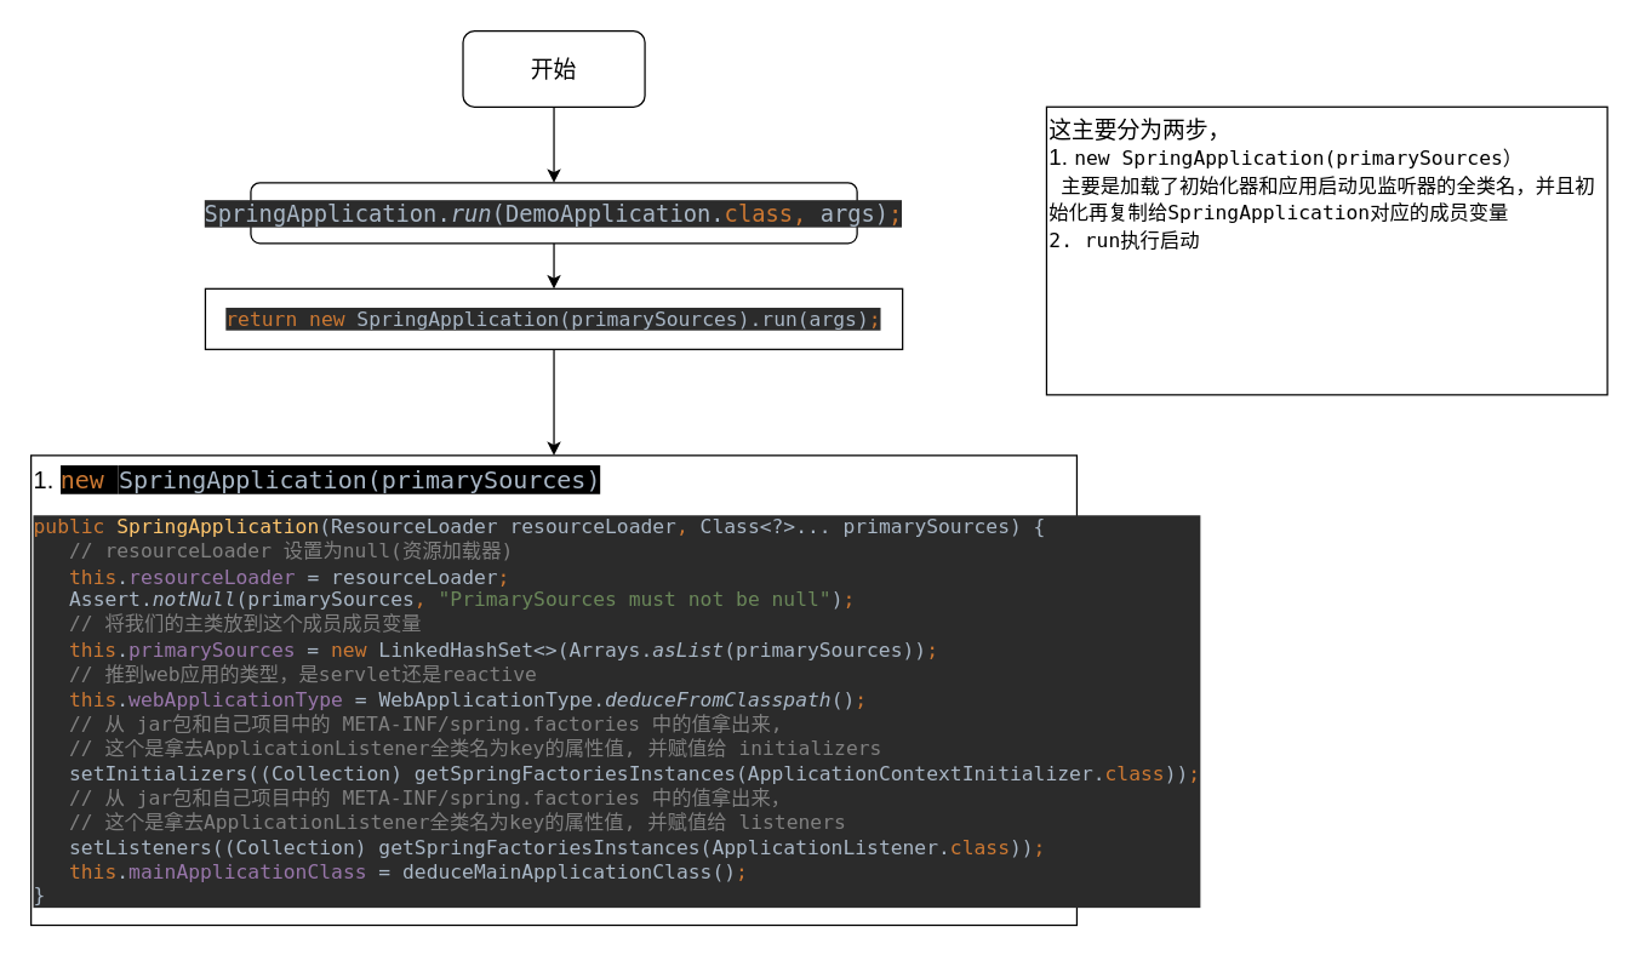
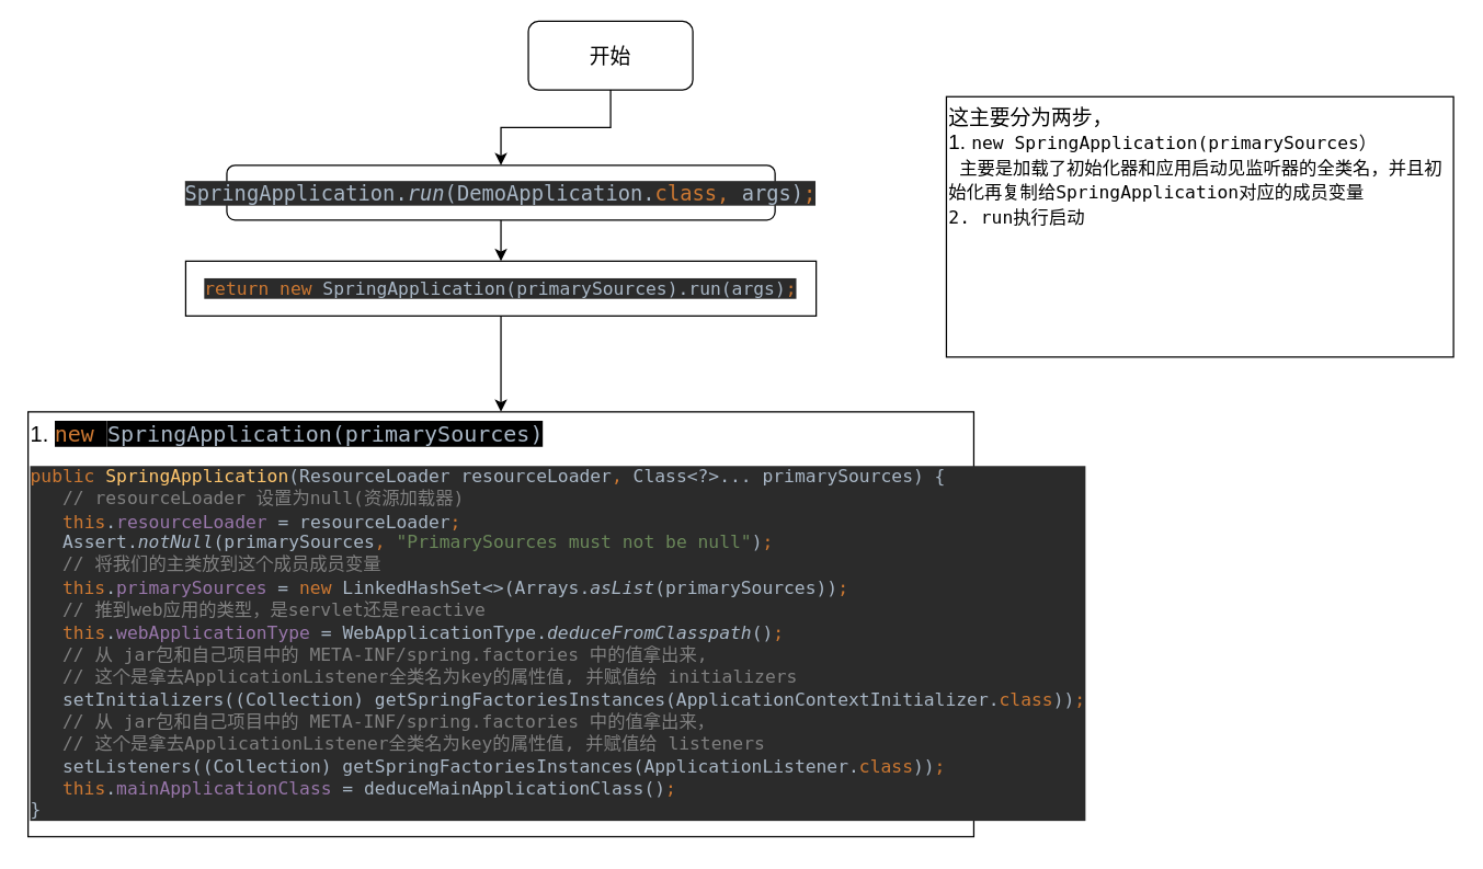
  <mxCell id="0" />
  <mxCell id="1" parent="0" />
  <mxCell id="2" style="edgeStyle=orthogonalEdgeStyle;rounded=0;orthogonalLoop=1;jettySize=auto;html=1;fontSize=15;" edge="1" parent="1" source="3" target="7"><mxGeometry relative="1" as="geometry" /></mxCell>
  <mxCell id="3" value="&lt;pre style=&quot;background-color: rgb(43 , 43 , 43) ; color: rgb(169 , 183 , 198) ; font-family: &amp;#34;jetbrains mono&amp;#34; , monospace ; font-size: 15px&quot;&gt;SpringApplication.&lt;span style=&quot;font-style: italic&quot;&gt;run&lt;/span&gt;(DemoApplication.&lt;span style=&quot;color: #cc7832&quot;&gt;class, &lt;/span&gt;args)&lt;span style=&quot;color: #cc7832&quot;&gt;;&lt;/span&gt;&lt;/pre&gt;" style="rounded=1;whiteSpace=wrap;html=1;" vertex="1" parent="1"><mxGeometry x="165" y="120" width="400" height="40" as="geometry" /></mxCell>
  <mxCell id="4" style="edgeStyle=orthogonalEdgeStyle;rounded=0;orthogonalLoop=1;jettySize=auto;html=1;fontSize=15;" edge="1" parent="1" source="5" target="3"><mxGeometry relative="1" as="geometry" /></mxCell>
- <mxCell id="5" value="开始" style="rounded=1;whiteSpace=wrap;html=1;fontSize=15;" vertex="1" parent="1"><mxGeometry x="305" y="20" width="120" height="50" as="geometry" /></mxCell>
+ <mxCell id="5" value="开始" style="rounded=1;whiteSpace=wrap;html=1;fontSize=15;" vertex="1" parent="1"><mxGeometry x="385" y="15" width="120" height="50" as="geometry" /></mxCell>
  <mxCell id="6" style="edgeStyle=orthogonalEdgeStyle;rounded=0;orthogonalLoop=1;jettySize=auto;html=1;fontSize=14;" edge="1" parent="1" source="7" target="9"><mxGeometry relative="1" as="geometry" /></mxCell>
  <mxCell id="7" value="&lt;pre style=&quot;background-color: #2b2b2b ; color: #a9b7c6 ; font-family: &amp;quot;jetbrains mono&amp;quot; , monospace ; font-size: 9.8pt&quot;&gt;&lt;span style=&quot;color: #cc7832&quot;&gt;return new &lt;/span&gt;SpringApplication(primarySources).run(args)&lt;span style=&quot;color: #cc7832&quot;&gt;;&lt;/span&gt;&lt;/pre&gt;" style="rounded=0;whiteSpace=wrap;html=1;fontSize=15;" vertex="1" parent="1"><mxGeometry x="135" y="190" width="460" height="40" as="geometry" /></mxCell>
  <mxCell id="8" value="这主要分为两步，&lt;br&gt;&lt;div&gt;&lt;span&gt;1.&amp;nbsp;&lt;/span&gt;&lt;span style=&quot;font-family: &amp;#34;jetbrains mono&amp;#34; , monospace ; font-size: 9.8pt&quot;&gt;new &lt;/span&gt;&lt;span style=&quot;font-family: &amp;#34;jetbrains mono&amp;#34; , monospace ; font-size: 9.8pt&quot;&gt;SpringApplication(primarySources）&lt;/span&gt;&lt;/div&gt;&lt;div&gt;&lt;span style=&quot;font-family: &amp;#34;jetbrains mono&amp;#34; , monospace ; font-size: 9.8pt&quot;&gt;&amp;nbsp;主要是加载了初始化器和应用启动见监听器的全类名，并且初始化再复制给SpringApplication对应的成员变量&lt;/span&gt;&lt;/div&gt;&lt;span style=&quot;font-family: &amp;#34;jetbrains mono&amp;#34; , monospace ; font-size: 9.8pt&quot;&gt;2. run执行启动&lt;br&gt;&lt;/span&gt;" style="whiteSpace=wrap;html=1;fontSize=15;rounded=0;align=left;verticalAlign=top;" vertex="1" parent="1"><mxGeometry x="690" y="70" width="370" height="190" as="geometry" /></mxCell>
  <mxCell id="9" value="&lt;font style=&quot;font-size: 16px&quot;&gt;1.&amp;nbsp;&lt;span style=&quot;font-family: &amp;#34;jetbrains mono&amp;#34; , monospace ; color: rgb(204 , 120 , 50) ; background-color: rgb(0 , 0 , 0)&quot;&gt;new &lt;/span&gt;&lt;span style=&quot;color: rgb(169 , 183 , 198) ; font-family: &amp;#34;jetbrains mono&amp;#34; , monospace&quot;&gt;&lt;span style=&quot;background-color: rgb(0 , 0 , 0)&quot;&gt;SpringApplication(primarySources)&lt;/span&gt;&lt;br&gt;&lt;/span&gt;&lt;/font&gt;&lt;pre style=&quot;background-color: rgb(43 , 43 , 43) ; color: rgb(169 , 183 , 198) ; font-family: &amp;#34;jetbrains mono&amp;#34; , monospace ; font-size: 14px&quot;&gt;&lt;pre style=&quot;font-family: &amp;#34;jetbrains mono&amp;#34; , monospace&quot;&gt;&lt;pre style=&quot;font-family: &amp;#34;jetbrains mono&amp;#34; , monospace ; font-size: 9.8pt&quot;&gt;&lt;span style=&quot;color: #cc7832&quot;&gt;public &lt;/span&gt;&lt;span style=&quot;color: #ffc66d&quot;&gt;SpringApplication&lt;/span&gt;(ResourceLoader resourceLoader&lt;span style=&quot;color: #cc7832&quot;&gt;, &lt;/span&gt;Class&amp;lt;?&amp;gt;... primarySources) {&lt;br&gt;   &lt;span style=&quot;color: #808080&quot;&gt;// resourceLoader &lt;/span&gt;&lt;span style=&quot;color: #808080 ; font-family: &amp;#34;courier new&amp;#34; , monospace&quot;&gt;设置为&lt;/span&gt;&lt;span style=&quot;color: #808080&quot;&gt;null(&lt;/span&gt;&lt;span style=&quot;color: #808080 ; font-family: &amp;#34;courier new&amp;#34; , monospace&quot;&gt;资源加载器&lt;/span&gt;&lt;span style=&quot;color: #808080&quot;&gt;)&lt;br&gt;&lt;/span&gt;&lt;span style=&quot;color: #808080&quot;&gt;   &lt;/span&gt;&lt;span style=&quot;color: #cc7832&quot;&gt;this&lt;/span&gt;.&lt;span style=&quot;color: #9876aa&quot;&gt;resourceLoader &lt;/span&gt;= resourceLoader&lt;span style=&quot;color: #cc7832&quot;&gt;;&lt;br&gt;&lt;/span&gt;&lt;span style=&quot;color: #cc7832&quot;&gt;   &lt;/span&gt;Assert.&lt;span style=&quot;font-style: italic&quot;&gt;notNull&lt;/span&gt;(primarySources&lt;span style=&quot;color: #cc7832&quot;&gt;, &lt;/span&gt;&lt;span style=&quot;color: #6a8759&quot;&gt;&quot;PrimarySources must not be null&quot;&lt;/span&gt;)&lt;span style=&quot;color: #cc7832&quot;&gt;;&lt;br&gt;&lt;/span&gt;&lt;span style=&quot;color: #cc7832&quot;&gt;   &lt;/span&gt;&lt;span style=&quot;color: #808080&quot;&gt;// &lt;/span&gt;&lt;span style=&quot;color: #808080 ; font-family: &amp;#34;courier new&amp;#34; , monospace&quot;&gt;将我们的主类放到这个成员成员变量&lt;br&gt;&lt;/span&gt;&lt;span style=&quot;color: #808080 ; font-family: &amp;#34;courier new&amp;#34; , monospace&quot;&gt;   &lt;/span&gt;&lt;span style=&quot;color: #cc7832&quot;&gt;this&lt;/span&gt;.&lt;span style=&quot;color: #9876aa&quot;&gt;primarySources &lt;/span&gt;= &lt;span style=&quot;color: #cc7832&quot;&gt;new &lt;/span&gt;LinkedHashSet&amp;lt;&amp;gt;(Arrays.&lt;span style=&quot;font-style: italic&quot;&gt;asList&lt;/span&gt;(primarySources))&lt;span style=&quot;color: #cc7832&quot;&gt;;&lt;br&gt;&lt;/span&gt;&lt;span style=&quot;color: #cc7832&quot;&gt;   &lt;/span&gt;&lt;span style=&quot;color: #808080&quot;&gt;// &lt;/span&gt;&lt;span style=&quot;color: #808080 ; font-family: &amp;#34;courier new&amp;#34; , monospace&quot;&gt;推到&lt;/span&gt;&lt;span style=&quot;color: #808080&quot;&gt;web&lt;/span&gt;&lt;span style=&quot;color: #808080 ; font-family: &amp;#34;courier new&amp;#34; , monospace&quot;&gt;应用的类型，是&lt;/span&gt;&lt;span style=&quot;color: #808080&quot;&gt;servlet&lt;/span&gt;&lt;span style=&quot;color: #808080 ; font-family: &amp;#34;courier new&amp;#34; , monospace&quot;&gt;还是&lt;/span&gt;&lt;span style=&quot;color: #808080&quot;&gt;reactive&lt;br&gt;&lt;/span&gt;&lt;span style=&quot;color: #808080&quot;&gt;   &lt;/span&gt;&lt;span style=&quot;color: #cc7832&quot;&gt;this&lt;/span&gt;.&lt;span style=&quot;color: #9876aa&quot;&gt;webApplicationType &lt;/span&gt;= WebApplicationType.&lt;span style=&quot;font-style: italic&quot;&gt;deduceFromClasspath&lt;/span&gt;()&lt;span style=&quot;color: #cc7832&quot;&gt;;&lt;br&gt;&lt;/span&gt;&lt;span style=&quot;color: #cc7832&quot;&gt;   &lt;/span&gt;&lt;span style=&quot;color: #808080&quot;&gt;// &lt;/span&gt;&lt;span style=&quot;color: #808080 ; font-family: &amp;#34;courier new&amp;#34; , monospace&quot;&gt;从&lt;/span&gt;&lt;span style=&quot;color: #808080&quot;&gt; jar&lt;/span&gt;&lt;span style=&quot;color: #808080 ; font-family: &amp;#34;courier new&amp;#34; , monospace&quot;&gt;包和自己项目中的&lt;/span&gt;&lt;span style=&quot;color: #808080&quot;&gt; META-INF/spring.factories &lt;/span&gt;&lt;span style=&quot;color: #808080 ; font-family: &amp;#34;courier new&amp;#34; , monospace&quot;&gt;中的值拿出来&lt;/span&gt;&lt;span style=&quot;color: #808080&quot;&gt;, &lt;br&gt;&lt;/span&gt;&lt;span style=&quot;color: #808080&quot;&gt;   // &lt;/span&gt;&lt;span style=&quot;color: #808080 ; font-family: &amp;#34;courier new&amp;#34; , monospace&quot;&gt;这个是拿去&lt;/span&gt;&lt;span style=&quot;color: #808080&quot;&gt;ApplicationListener&lt;/span&gt;&lt;span style=&quot;color: #808080 ; font-family: &amp;#34;courier new&amp;#34; , monospace&quot;&gt;全类名为&lt;/span&gt;&lt;span style=&quot;color: #808080&quot;&gt;key&lt;/span&gt;&lt;span style=&quot;color: #808080 ; font-family: &amp;#34;courier new&amp;#34; , monospace&quot;&gt;的属性值&lt;/span&gt;&lt;span style=&quot;color: #808080&quot;&gt;, &lt;/span&gt;&lt;span style=&quot;color: #808080 ; font-family: &amp;#34;courier new&amp;#34; , monospace&quot;&gt;并赋值给&lt;/span&gt;&lt;span style=&quot;color: #808080&quot;&gt; initializers&lt;br&gt;&lt;/span&gt;&lt;span style=&quot;color: #808080&quot;&gt;   &lt;/span&gt;setInitializers((Collection) getSpringFactoriesInstances(ApplicationContextInitializer.&lt;span style=&quot;color: #cc7832&quot;&gt;class&lt;/span&gt;))&lt;span style=&quot;color: #cc7832&quot;&gt;;&lt;br&gt;&lt;/span&gt;&lt;span style=&quot;color: #cc7832&quot;&gt;   &lt;/span&gt;&lt;span style=&quot;color: #808080&quot;&gt;// &lt;/span&gt;&lt;span style=&quot;color: #808080 ; font-family: &amp;#34;courier new&amp;#34; , monospace&quot;&gt;从&lt;/span&gt;&lt;span style=&quot;color: #808080&quot;&gt; jar&lt;/span&gt;&lt;span style=&quot;color: #808080 ; font-family: &amp;#34;courier new&amp;#34; , monospace&quot;&gt;包和自己项目中的&lt;/span&gt;&lt;span style=&quot;color: #808080&quot;&gt; META-INF/spring.factories &lt;/span&gt;&lt;span style=&quot;color: #808080 ; font-family: &amp;#34;courier new&amp;#34; , monospace&quot;&gt;中的值拿出来，&lt;br&gt;&lt;/span&gt;&lt;span style=&quot;color: #808080 ; font-family: &amp;#34;courier new&amp;#34; , monospace&quot;&gt;   &lt;/span&gt;&lt;span style=&quot;color: #808080&quot;&gt;// &lt;/span&gt;&lt;span style=&quot;color: #808080 ; font-family: &amp;#34;courier new&amp;#34; , monospace&quot;&gt;这个是拿去&lt;/span&gt;&lt;span style=&quot;color: #808080&quot;&gt;ApplicationListener&lt;/span&gt;&lt;span style=&quot;color: #808080 ; font-family: &amp;#34;courier new&amp;#34; , monospace&quot;&gt;全类名为&lt;/span&gt;&lt;span style=&quot;color: #808080&quot;&gt;key&lt;/span&gt;&lt;span style=&quot;color: #808080 ; font-family: &amp;#34;courier new&amp;#34; , monospace&quot;&gt;的属性值&lt;/span&gt;&lt;span style=&quot;color: #808080&quot;&gt;, &lt;/span&gt;&lt;span style=&quot;color: #808080 ; font-family: &amp;#34;courier new&amp;#34; , monospace&quot;&gt;并赋值给&lt;/span&gt;&lt;span style=&quot;color: #808080&quot;&gt; listeners&lt;br&gt;&lt;/span&gt;&lt;span style=&quot;color: #808080&quot;&gt;   &lt;/span&gt;setListeners((Collection) getSpringFactoriesInstances(ApplicationListener.&lt;span style=&quot;color: #cc7832&quot;&gt;class&lt;/span&gt;))&lt;span style=&quot;color: #cc7832&quot;&gt;;&lt;br&gt;&lt;/span&gt;&lt;span style=&quot;color: #cc7832&quot;&gt;   this&lt;/span&gt;.&lt;span style=&quot;color: #9876aa&quot;&gt;mainApplicationClass &lt;/span&gt;= deduceMainApplicationClass()&lt;span style=&quot;color: #cc7832&quot;&gt;;&lt;br&gt;&lt;/span&gt;}&lt;br&gt;&lt;/pre&gt;&lt;/pre&gt;&lt;/pre&gt;&lt;span style=&quot;background-color: rgb(43 , 43 , 43) ; font-family: &amp;#34;jetbrains mono&amp;#34; , monospace ; font-size: 16px&quot;&gt;&lt;br&gt;&lt;/span&gt;" style="whiteSpace=wrap;html=1;fontSize=15;rounded=0;align=left;verticalAlign=top;" vertex="1" parent="1"><mxGeometry x="20" y="300" width="690" height="310" as="geometry" /></mxCell>
